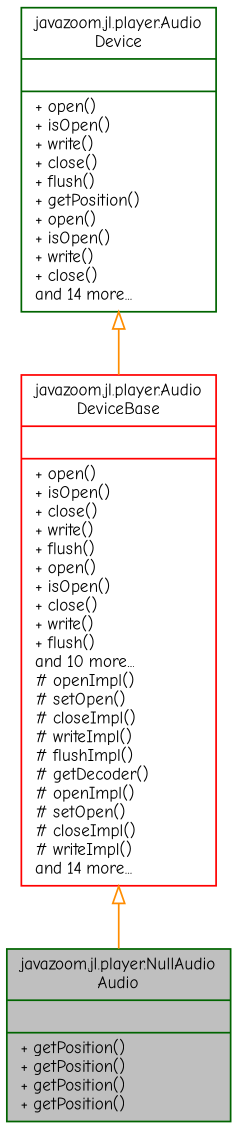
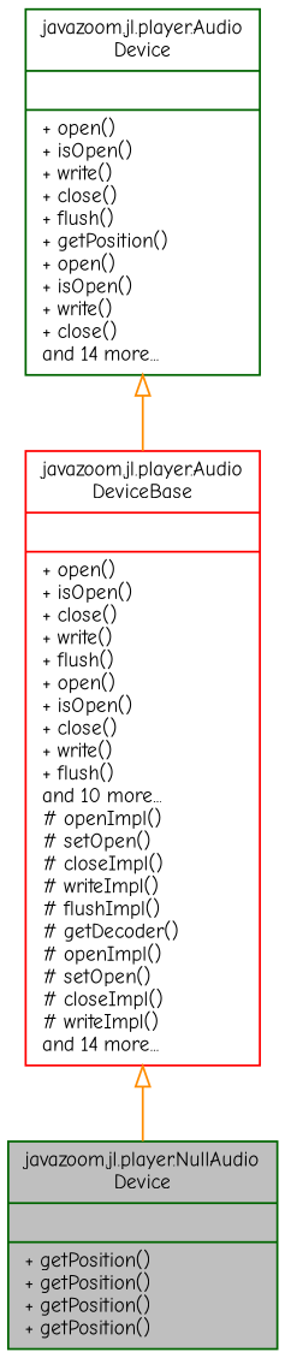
  digraph {
    fontname="Comic Neue"
    node [color=darkgreen fillcolor=white fontname="Comic Neue" fontsize=10 shape=record style=filled]
    edge [arrowtail=onormal color=darkorange dir=back fontname="Comic Neue" fontsize=10 labelfontname=Helvetica labelfontsize=10 style=solid]
-   n1 [fillcolor=grey75 fontcolor=black height=0.2 label="{javazoom.jl.player.NullAudio\lAudio\n||+ getPosition()\l+ getPosition()\l+ getPosition()\l+ getPosition()\l}" width=0.4]
+   n1 [fillcolor=grey75 fontcolor=black height=0.2 label="{javazoom.jl.player.NullAudio\lDevice\n||+ getPosition()\l+ getPosition()\l+ getPosition()\l+ getPosition()\l}" width=0.4]
    n2 [color=red height=0.2 label="{javazoom.jl.player.Audio\lDeviceBase\n||+ open()\l+ isOpen()\l+ close()\l+ write()\l+ flush()\l+ open()\l+ isOpen()\l+ close()\l+ write()\l+ flush()\land 10 more...\l# openImpl()\l# setOpen()\l# closeImpl()\l# writeImpl()\l# flushImpl()\l# getDecoder()\l# openImpl()\l# setOpen()\l# closeImpl()\l# writeImpl()\land 14 more...\l}" width=0.4]
    n3 [height=0.2 label="{javazoom.jl.player.Audio\lDevice\n||+ open()\l+ isOpen()\l+ write()\l+ close()\l+ flush()\l+ getPosition()\l+ open()\l+ isOpen()\l+ write()\l+ close()\land 14 more...\l}" width=0.4]
    n2 -> n1
    n3 -> n2
  }
